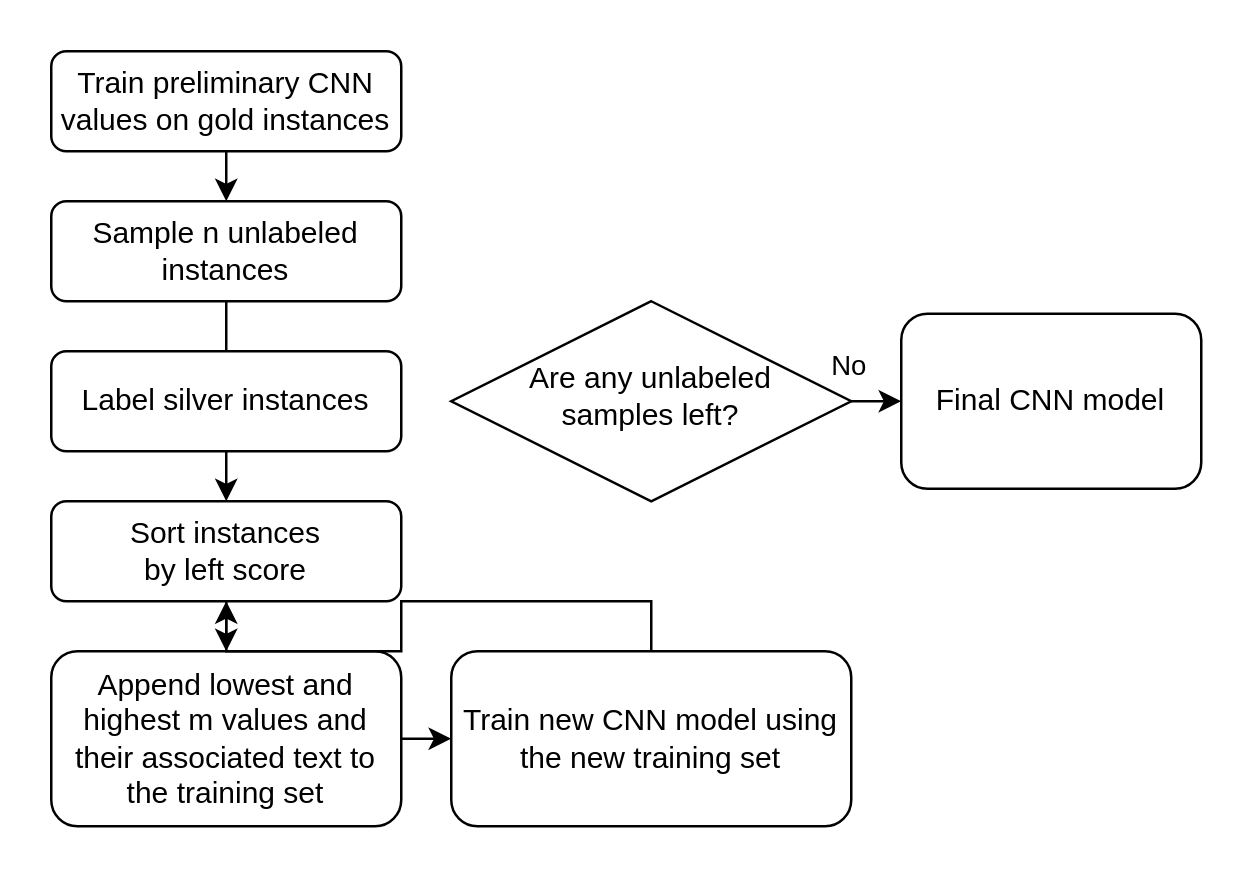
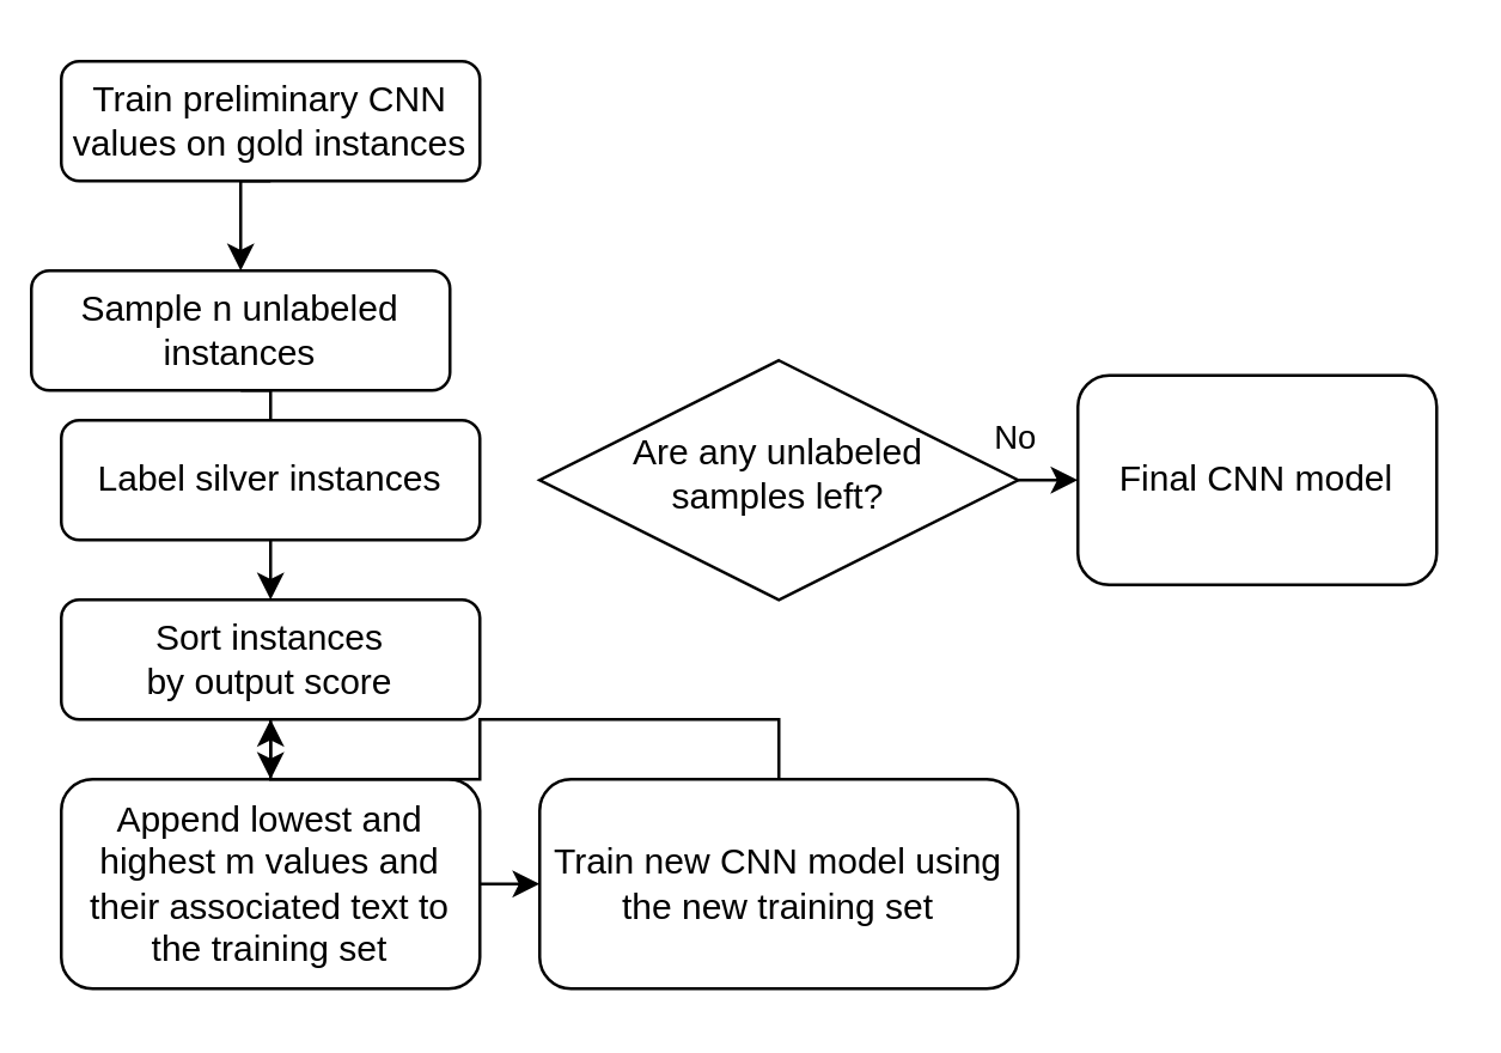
  <mxCell id="0" />
  <mxCell id="1" parent="0" />
  <mxCell id="2" style="edgeStyle=orthogonalEdgeStyle;rounded=0;orthogonalLoop=1;jettySize=auto;html=1;exitX=0.5;exitY=1;exitDx=0;exitDy=0;entryX=0.5;entryY=0;entryDx=0;entryDy=0;endArrow=none;" parent="1" source="3" target="7" edge="1"><mxGeometry relative="1" as="geometry" /></mxCell>
- <mxCell id="3" value="Sample n unlabeled instances" style="rounded=1;whiteSpace=wrap;html=1;fontSize=12;glass=0;strokeWidth=1;shadow=0;" parent="1" vertex="1"><mxGeometry x="20" y="80" width="140" height="40" as="geometry" /></mxCell>
+ <mxCell id="3" value="Sample n unlabeled instances" style="rounded=1;whiteSpace=wrap;html=1;fontSize=12;glass=0;strokeWidth=1;shadow=0;" parent="1" vertex="1"><mxGeometry x="10" y="90" width="140" height="40" as="geometry" /></mxCell>
  <mxCell id="4" style="edgeStyle=orthogonalEdgeStyle;rounded=0;orthogonalLoop=1;jettySize=auto;html=1;exitX=0.5;exitY=1;exitDx=0;exitDy=0;entryX=0.5;entryY=0;entryDx=0;entryDy=0;" parent="1" source="5" target="3" edge="1"><mxGeometry relative="1" as="geometry" /></mxCell>
  <mxCell id="5" value="Train preliminary CNN values on gold instances" style="rounded=1;whiteSpace=wrap;html=1;fontSize=12;glass=0;strokeWidth=1;shadow=0;" parent="1" vertex="1"><mxGeometry x="20" y="20" width="140" height="40" as="geometry" /></mxCell>
  <mxCell id="6" style="edgeStyle=orthogonalEdgeStyle;rounded=0;orthogonalLoop=1;jettySize=auto;html=1;exitX=0.5;exitY=1;exitDx=0;exitDy=0;entryX=0.5;entryY=0;entryDx=0;entryDy=0;" parent="1" source="7" target="9" edge="1"><mxGeometry relative="1" as="geometry" /></mxCell>
  <mxCell id="7" value="Label silver instances" style="rounded=1;whiteSpace=wrap;html=1;fontSize=12;glass=0;strokeWidth=1;shadow=0;" parent="1" vertex="1"><mxGeometry x="20" y="140" width="140" height="40" as="geometry" /></mxCell>
  <mxCell id="8" style="edgeStyle=orthogonalEdgeStyle;rounded=0;orthogonalLoop=1;jettySize=auto;html=1;exitX=0.5;exitY=1;exitDx=0;exitDy=0;entryX=0.5;entryY=0;entryDx=0;entryDy=0;" parent="1" source="9" target="11" edge="1"><mxGeometry relative="1" as="geometry" /></mxCell>
- <mxCell id="9" value="Sort instances&lt;br&gt;by left score" style="rounded=1;whiteSpace=wrap;html=1;fontSize=12;glass=0;strokeWidth=1;shadow=0;" parent="1" vertex="1"><mxGeometry x="20" y="200" width="140" height="40" as="geometry" /></mxCell>
+ <mxCell id="9" value="Sort instances&lt;br&gt;by output score" style="rounded=1;whiteSpace=wrap;html=1;fontSize=12;glass=0;strokeWidth=1;shadow=0;" parent="1" vertex="1"><mxGeometry x="20" y="200" width="140" height="40" as="geometry" /></mxCell>
  <mxCell id="10" style="edgeStyle=orthogonalEdgeStyle;rounded=0;orthogonalLoop=1;jettySize=auto;html=1;exitX=1;exitY=0.5;exitDx=0;exitDy=0;entryX=0;entryY=0.5;entryDx=0;entryDy=0;" parent="1" source="11" target="13" edge="1"><mxGeometry relative="1" as="geometry" /></mxCell>
  <mxCell id="11" value="Append lowest and highest m values and their associated text to the training set" style="rounded=1;whiteSpace=wrap;html=1;fontSize=12;glass=0;strokeWidth=1;shadow=0;" parent="1" vertex="1"><mxGeometry x="20" y="260" width="140" height="70" as="geometry" /></mxCell>
  <mxCell id="12" style="edgeStyle=orthogonalEdgeStyle;rounded=0;orthogonalLoop=1;jettySize=auto;html=1;exitX=0.5;exitY=0;exitDx=0;exitDy=0;" parent="1" source="13" target="9" edge="1"><mxGeometry relative="1" as="geometry" /></mxCell>
  <mxCell id="13" value="Train new CNN model using the new training set" style="rounded=1;whiteSpace=wrap;html=1;fontSize=12;glass=0;strokeWidth=1;shadow=0;" parent="1" vertex="1"><mxGeometry x="180" y="260" width="160" height="70" as="geometry" /></mxCell>
  <mxCell id="14" style="edgeStyle=orthogonalEdgeStyle;rounded=0;orthogonalLoop=1;jettySize=auto;html=1;exitX=1;exitY=0.5;exitDx=0;exitDy=0;entryX=0;entryY=0.5;entryDx=0;entryDy=0;" parent="1" source="16" target="17" edge="1"><mxGeometry relative="1" as="geometry" /></mxCell>
  <mxCell id="15" value="No" style="edgeLabel;html=1;align=center;verticalAlign=middle;resizable=0;points=[];" parent="14" connectable="0" vertex="1"><mxGeometry x="-0.221" y="-2" relative="1" as="geometry"><mxPoint x="-10" y="-17" as="offset" /></mxGeometry></mxCell>
  <mxCell id="16" value="Are any unlabeled&lt;br&gt;samples left?" style="rhombus;whiteSpace=wrap;html=1;shadow=0;fontFamily=Helvetica;fontSize=12;align=center;strokeWidth=1;spacing=6;spacingTop=-4;" parent="1" vertex="1"><mxGeometry x="180" y="120" width="160" height="80" as="geometry" /></mxCell>
  <mxCell id="17" value="Final CNN model" style="rounded=1;whiteSpace=wrap;html=1;fontSize=12;glass=0;strokeWidth=1;shadow=0;" parent="1" vertex="1"><mxGeometry x="360" y="125" width="120" height="70" as="geometry" /></mxCell>
